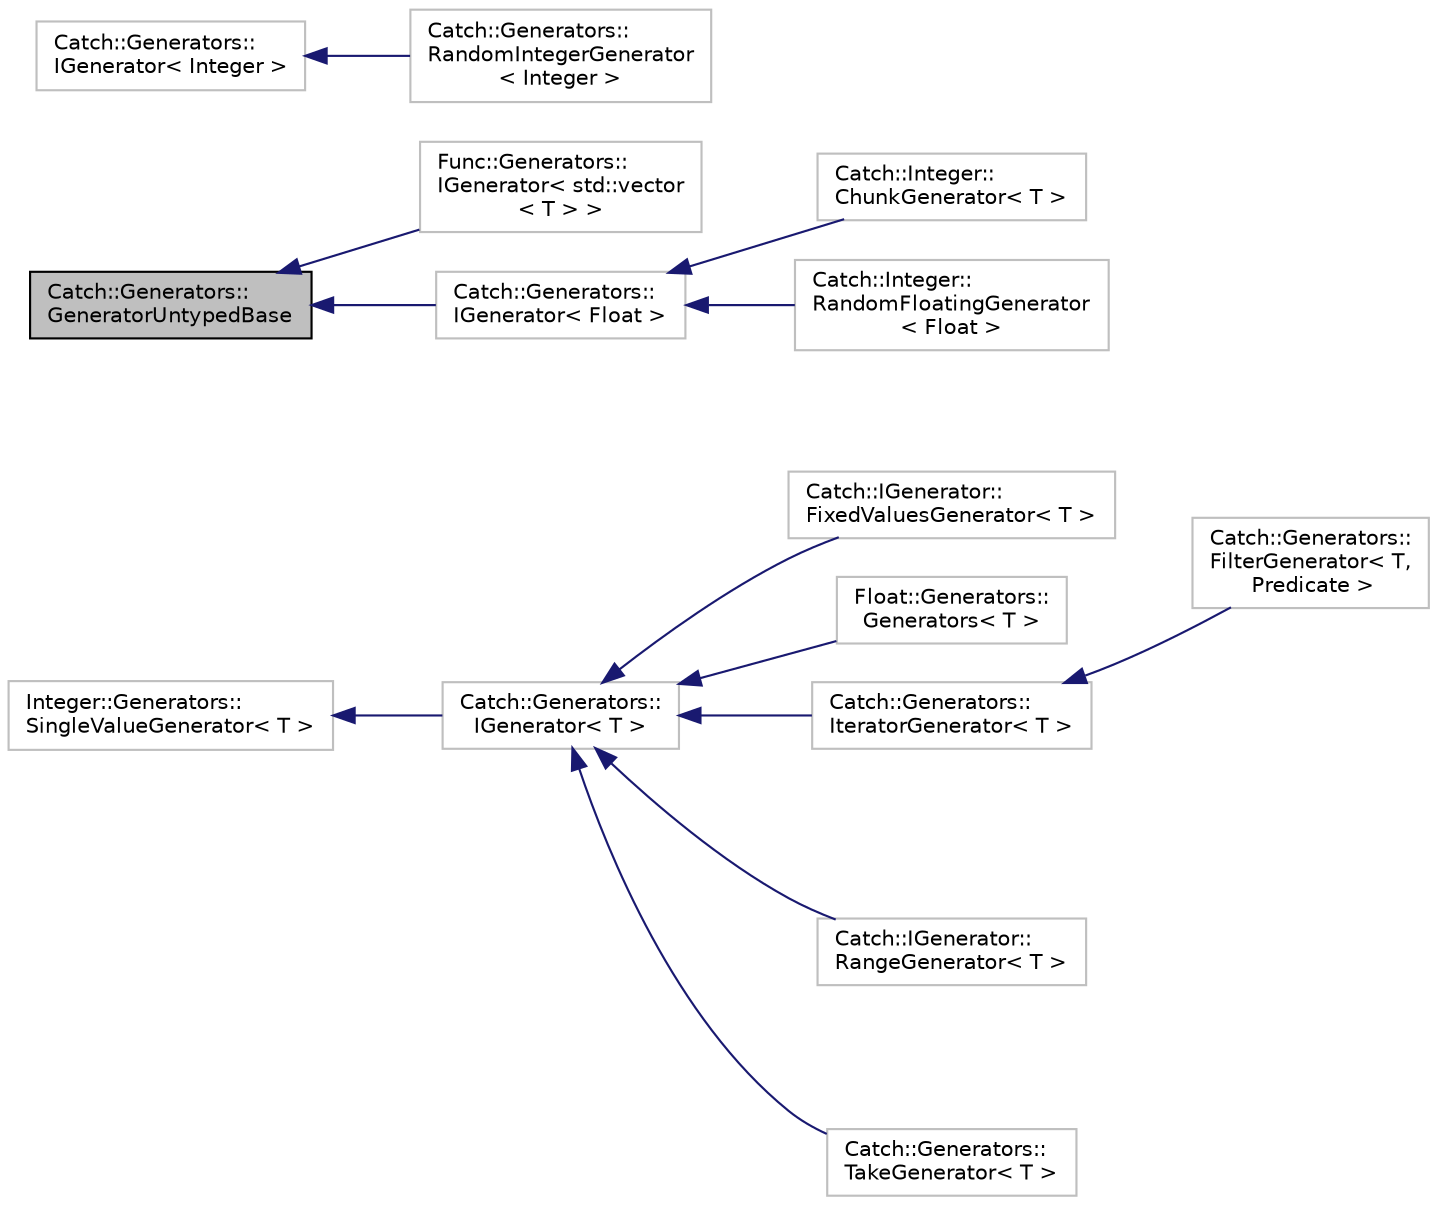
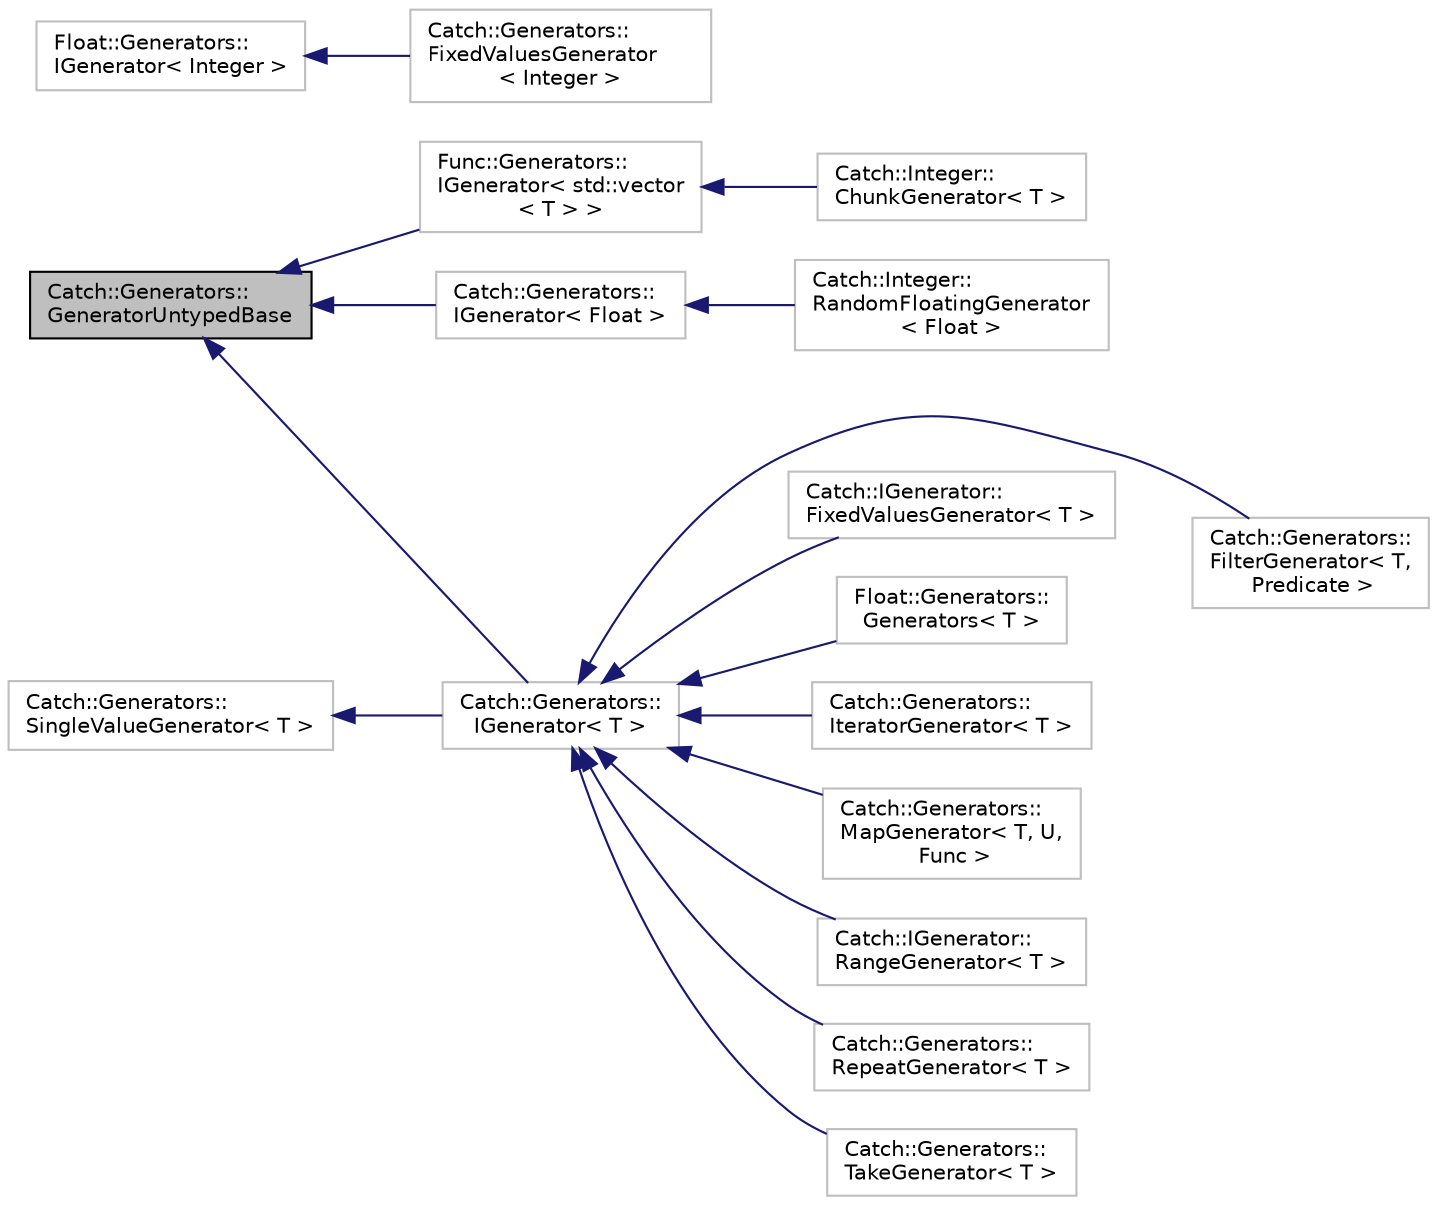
  digraph {
    rankdir=LR
    node [color=grey75 fillcolor=white fontname=Helvetica fontsize=10 shape=record style=filled]
    edge [color=midnightblue dir=back fontname=Helvetica fontsize=10 labelfontname=Helvetica labelfontsize=10 style=solid]
    n1 [color=black fillcolor=grey75 fontcolor=black height=0.2 label="Catch::Generators::\lGeneratorUntypedBase" width=0.4]
    n2 [height=0.2 label="Func::Generators::\lIGenerator\< std::vector\l\< T \> \>" width=0.4]
    n3 [height=0.2 label="Catch::Generators::\lIGenerator\< Float \>" width=0.4]
    n4 [height=0.2 label="Catch::Generators::\lIGenerator\< T \>" width=0.4]
    n5 [height=0.2 label="Catch::Integer::\lChunkGenerator\< T \>" width=0.4]
    n6 [height=0.2 label="Catch::Integer::\lRandomFloatingGenerator\l\< Float \>" width=0.4]
-   n7 [height=0.2 label="Catch::Generators::\lIGenerator\< Integer \>" width=0.4]
-   n8 [height=0.2 label="Catch::Generators::\lRandomIntegerGenerator\l\< Integer \>" width=0.4]
+   n7 [height=0.2 label="Float::Generators::\lIGenerator\< Integer \>" width=0.4]
+   n8 [height=0.2 label="Catch::Generators::\lFixedValuesGenerator\l\< Integer \>" width=0.4]
    n9 [height=0.2 label="Catch::Generators::\lFilterGenerator\< T,\l Predicate \>" width=0.4]
    n10 [height=0.2 label="Catch::IGenerator::\lFixedValuesGenerator\< T \>" width=0.4]
    n11 [height=0.2 label="Float::Generators::\lGenerators\< T \>" width=0.4]
    n12 [height=0.2 label="Catch::Generators::\lIteratorGenerator\< T \>" width=0.4]
+   n13 [height=0.2 label="Catch::Generators::\lMapGenerator\< T, U,\l Func \>" width=0.4]
    n14 [height=0.2 label="Catch::IGenerator::\lRangeGenerator\< T \>" width=0.4]
+   n15 [height=0.2 label="Catch::Generators::\lRepeatGenerator\< T \>" width=0.4]
    n16 [height=0.2 label="Catch::Generators::\lTakeGenerator\< T \>" width=0.4]
-   n17 [height=0.2 label="Integer::Generators::\lSingleValueGenerator\< T \>" width=0.4]
+   n17 [height=0.2 label="Catch::Generators::\lSingleValueGenerator\< T \>" width=0.4]
    n1 -> n2
    n1 -> n3
-   n3 -> n5
+   n1 -> n4
+   n2 -> n5
    n3 -> n6
-   n12 -> n9
+   n4 -> n9
    n4 -> n10
    n4 -> n11
    n4 -> n12
+   n4 -> n13
    n4 -> n14
+   n4 -> n15
    n4 -> n16
    n7 -> n8
    n17 -> n4
  }
